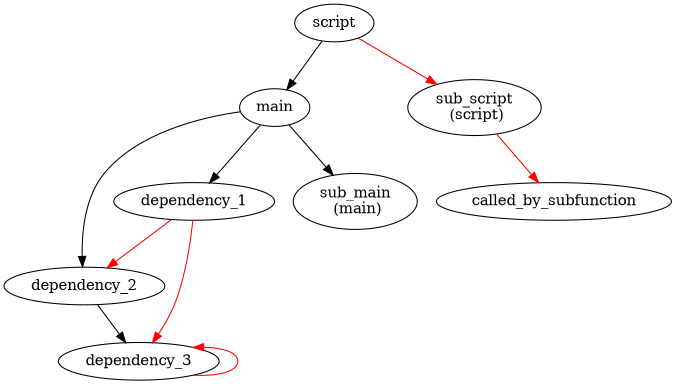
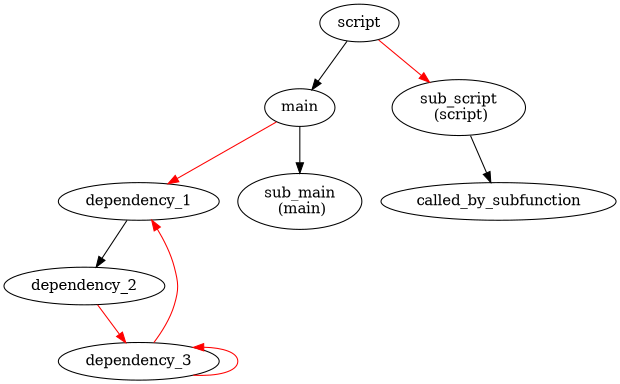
  digraph {
    node [shape=oval]
    script
    main
    "sub_script\n (script)"
    dependency_1
    dependency_2
    "sub_main\n (main)"
    called_by_subfunction
    dependency_3
    script -> main
    script -> "sub_script\n (script)" [color=red]
-   main -> dependency_1
-   main -> dependency_2
+   main -> dependency_1 [color=red]
    main -> "sub_main\n (main)"
-   "sub_script\n (script)" -> called_by_subfunction [color=red]
-   dependency_1 -> dependency_2 [color=red]
-   dependency_2 -> dependency_3
-   dependency_1 -> dependency_3 [color=red]
+   "sub_script\n (script)" -> called_by_subfunction
+   dependency_1 -> dependency_2
+   dependency_2 -> dependency_3 [color=red]
+   dependency_3 -> dependency_1 [color=red]
    dependency_3 -> dependency_3 [color=red dir=back]
  }
